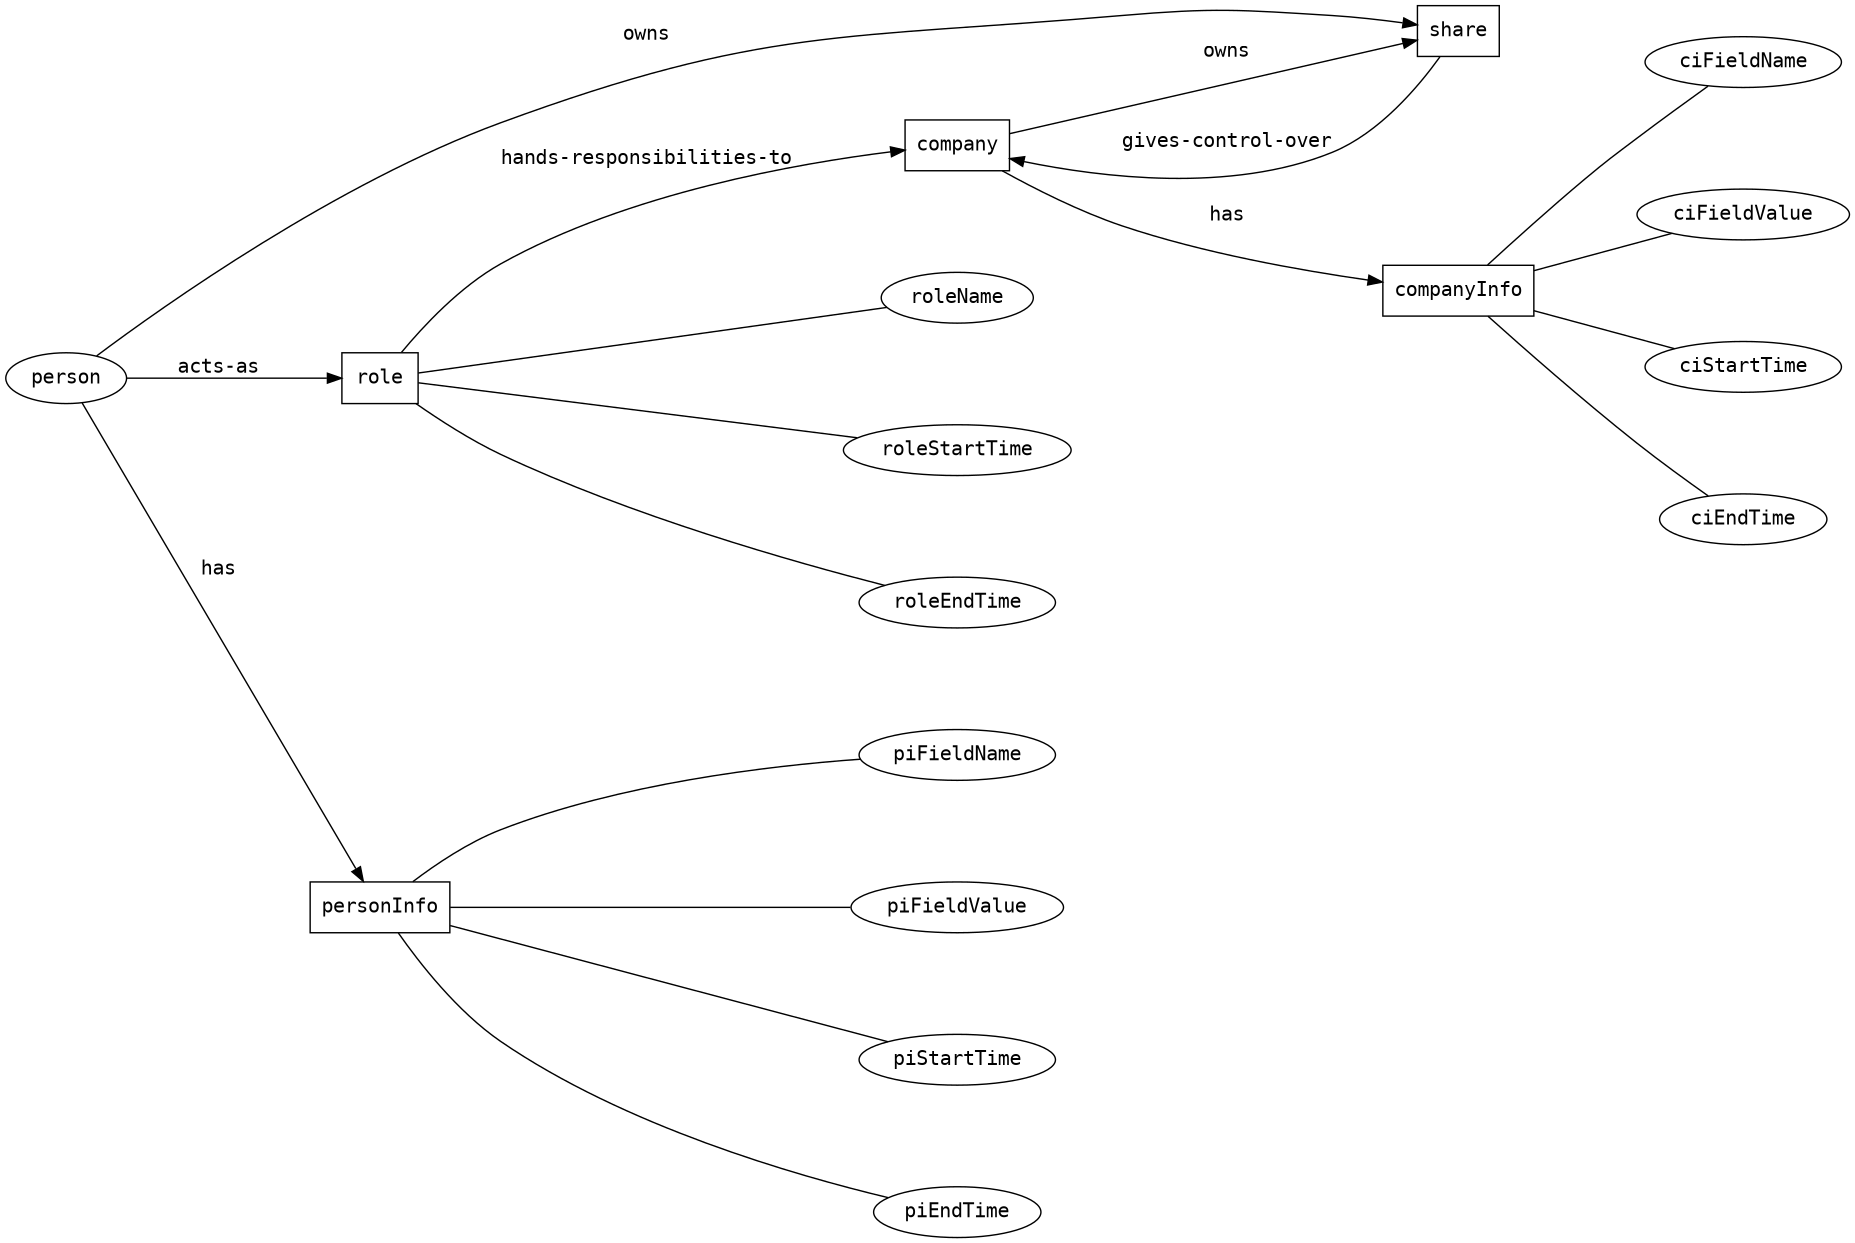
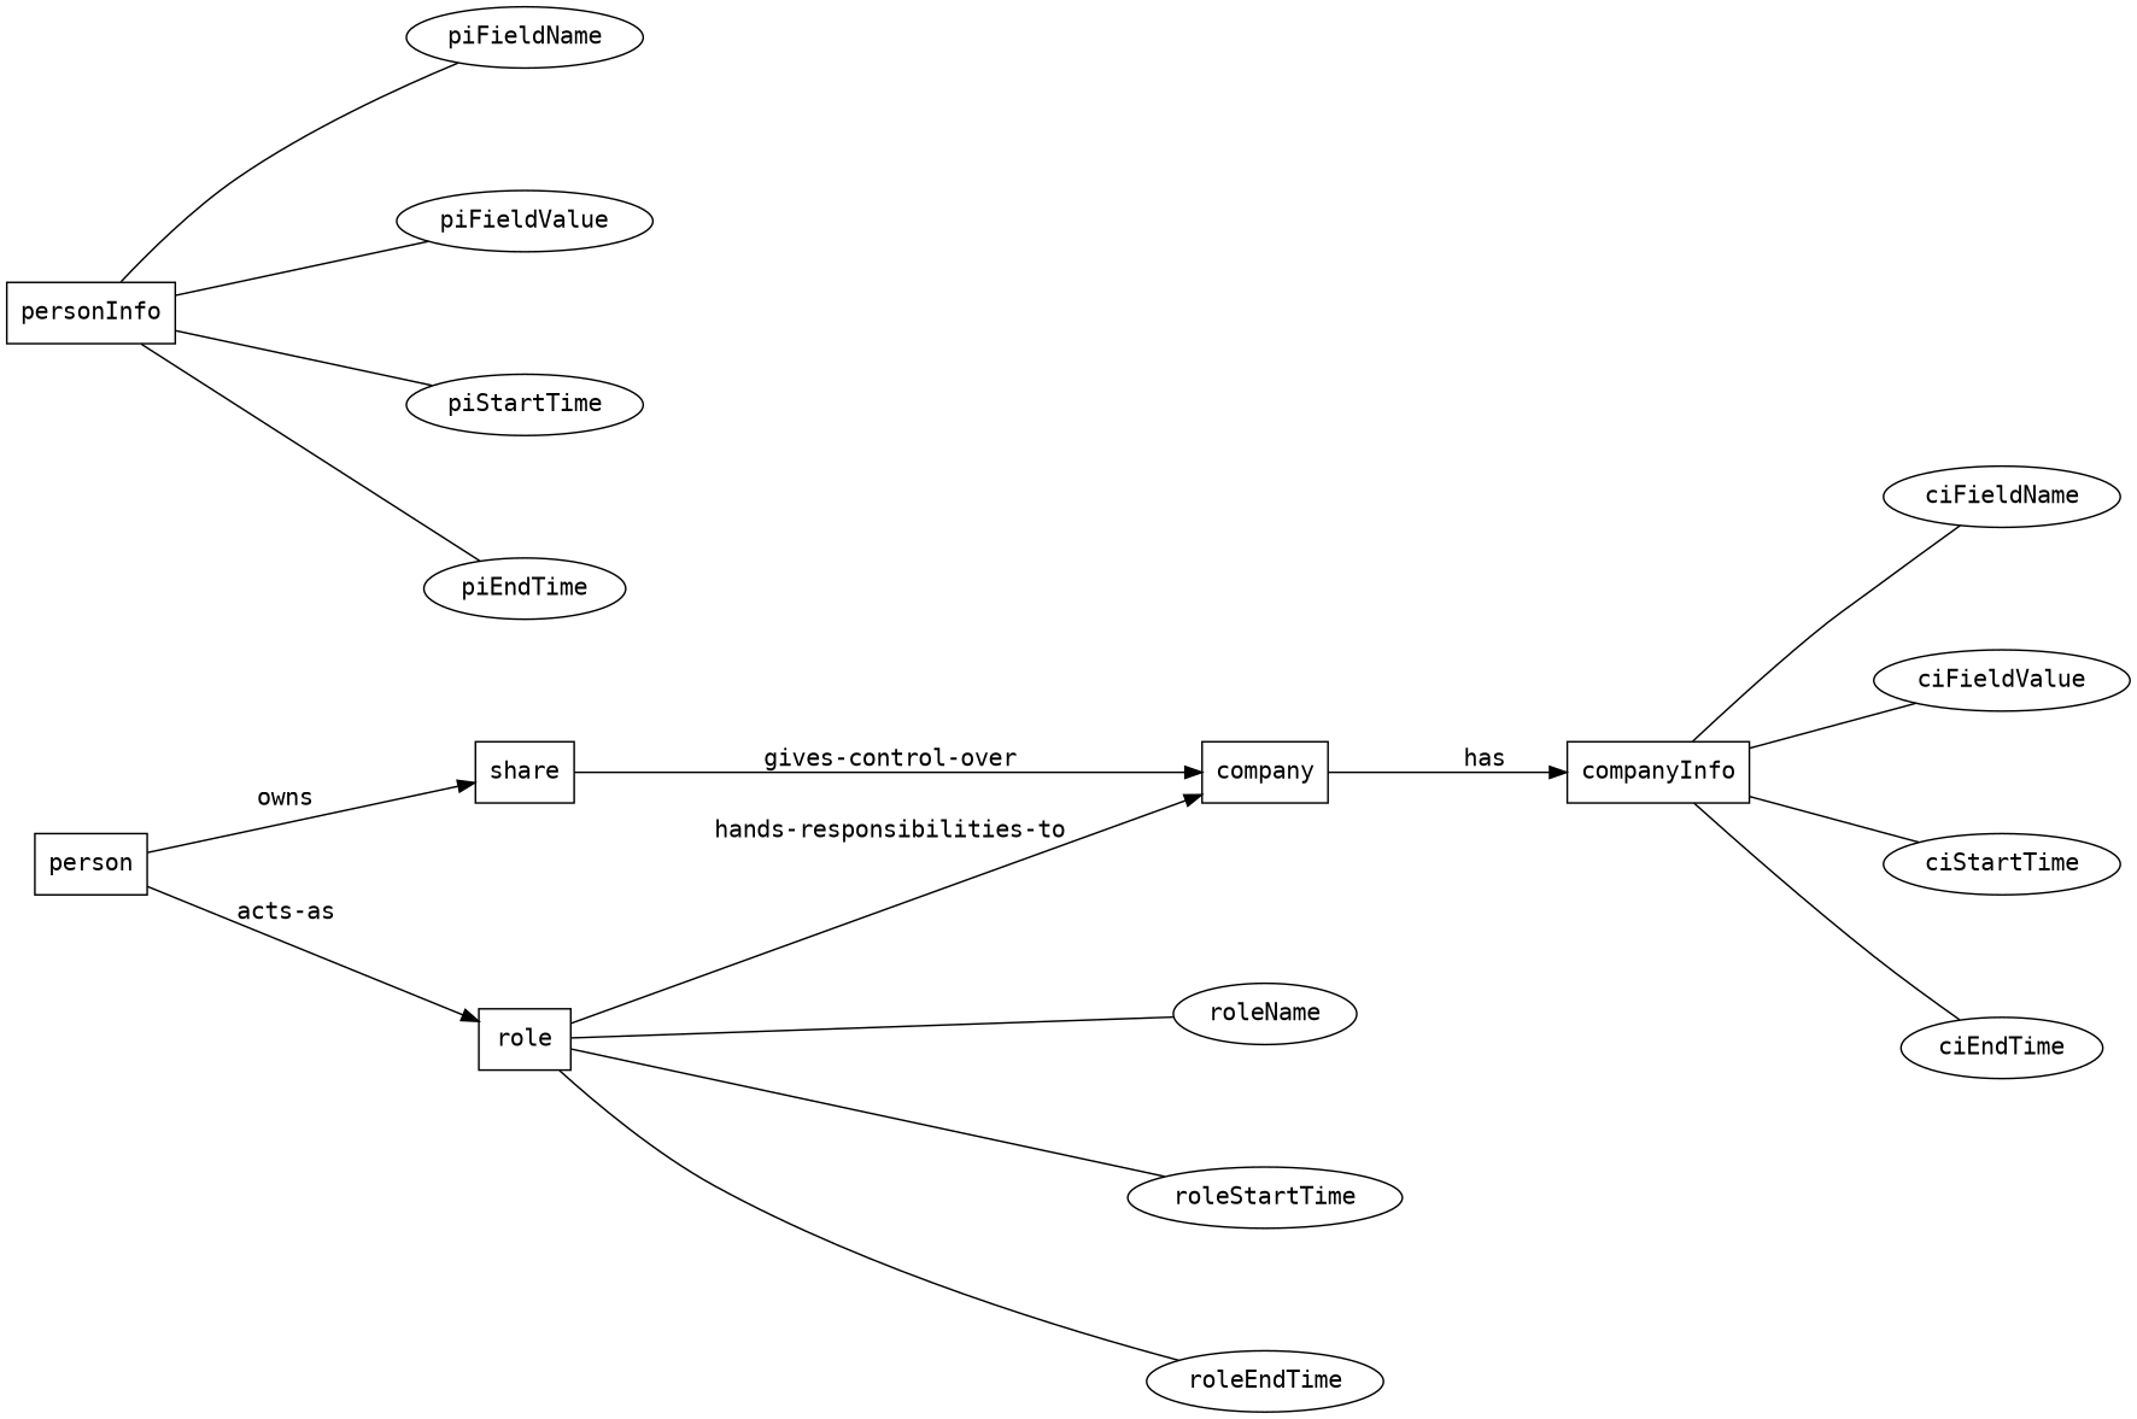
  digraph {
    fontname="DejaVu Sans Mono"
    nodesep=1
    rankdir=LR
    ranksep=1
    node [fontname="DejaVu Sans Mono" shape=ellipse]
    edge [fontname="DejaVu Sans Mono" arrowhead=none]
    company [shape=box]
    share [shape=box]
    companyInfo [shape=box]
    ciFieldName
    ciFieldValue
    ciStartTime
    ciEndTime
    role [shape=box]
    roleName
    roleStartTime
    roleEndTime
-   person
+   person [shape=box]
    personInfo [shape=box]
    piFieldName
    piFieldValue
    piStartTime
    piEndTime
-   company -> share [label=owns arrowhead=""]
    company -> companyInfo [label=has arrowhead=""]
    share -> company [label="gives-control-over" arrowhead=""]
    companyInfo -> ciFieldName
    companyInfo -> ciFieldValue
    companyInfo -> ciStartTime
    companyInfo -> ciEndTime
    role -> company [label="hands-responsibilities-to" arrowhead=""]
    role -> roleName
    role -> roleStartTime
    role -> roleEndTime
    person -> share [label=owns arrowhead=""]
    person -> role [label="acts-as" arrowhead=""]
-   person -> personInfo [label=has arrowhead=""]
    personInfo -> piFieldName
    personInfo -> piFieldValue
    personInfo -> piStartTime
    personInfo -> piEndTime
  }
